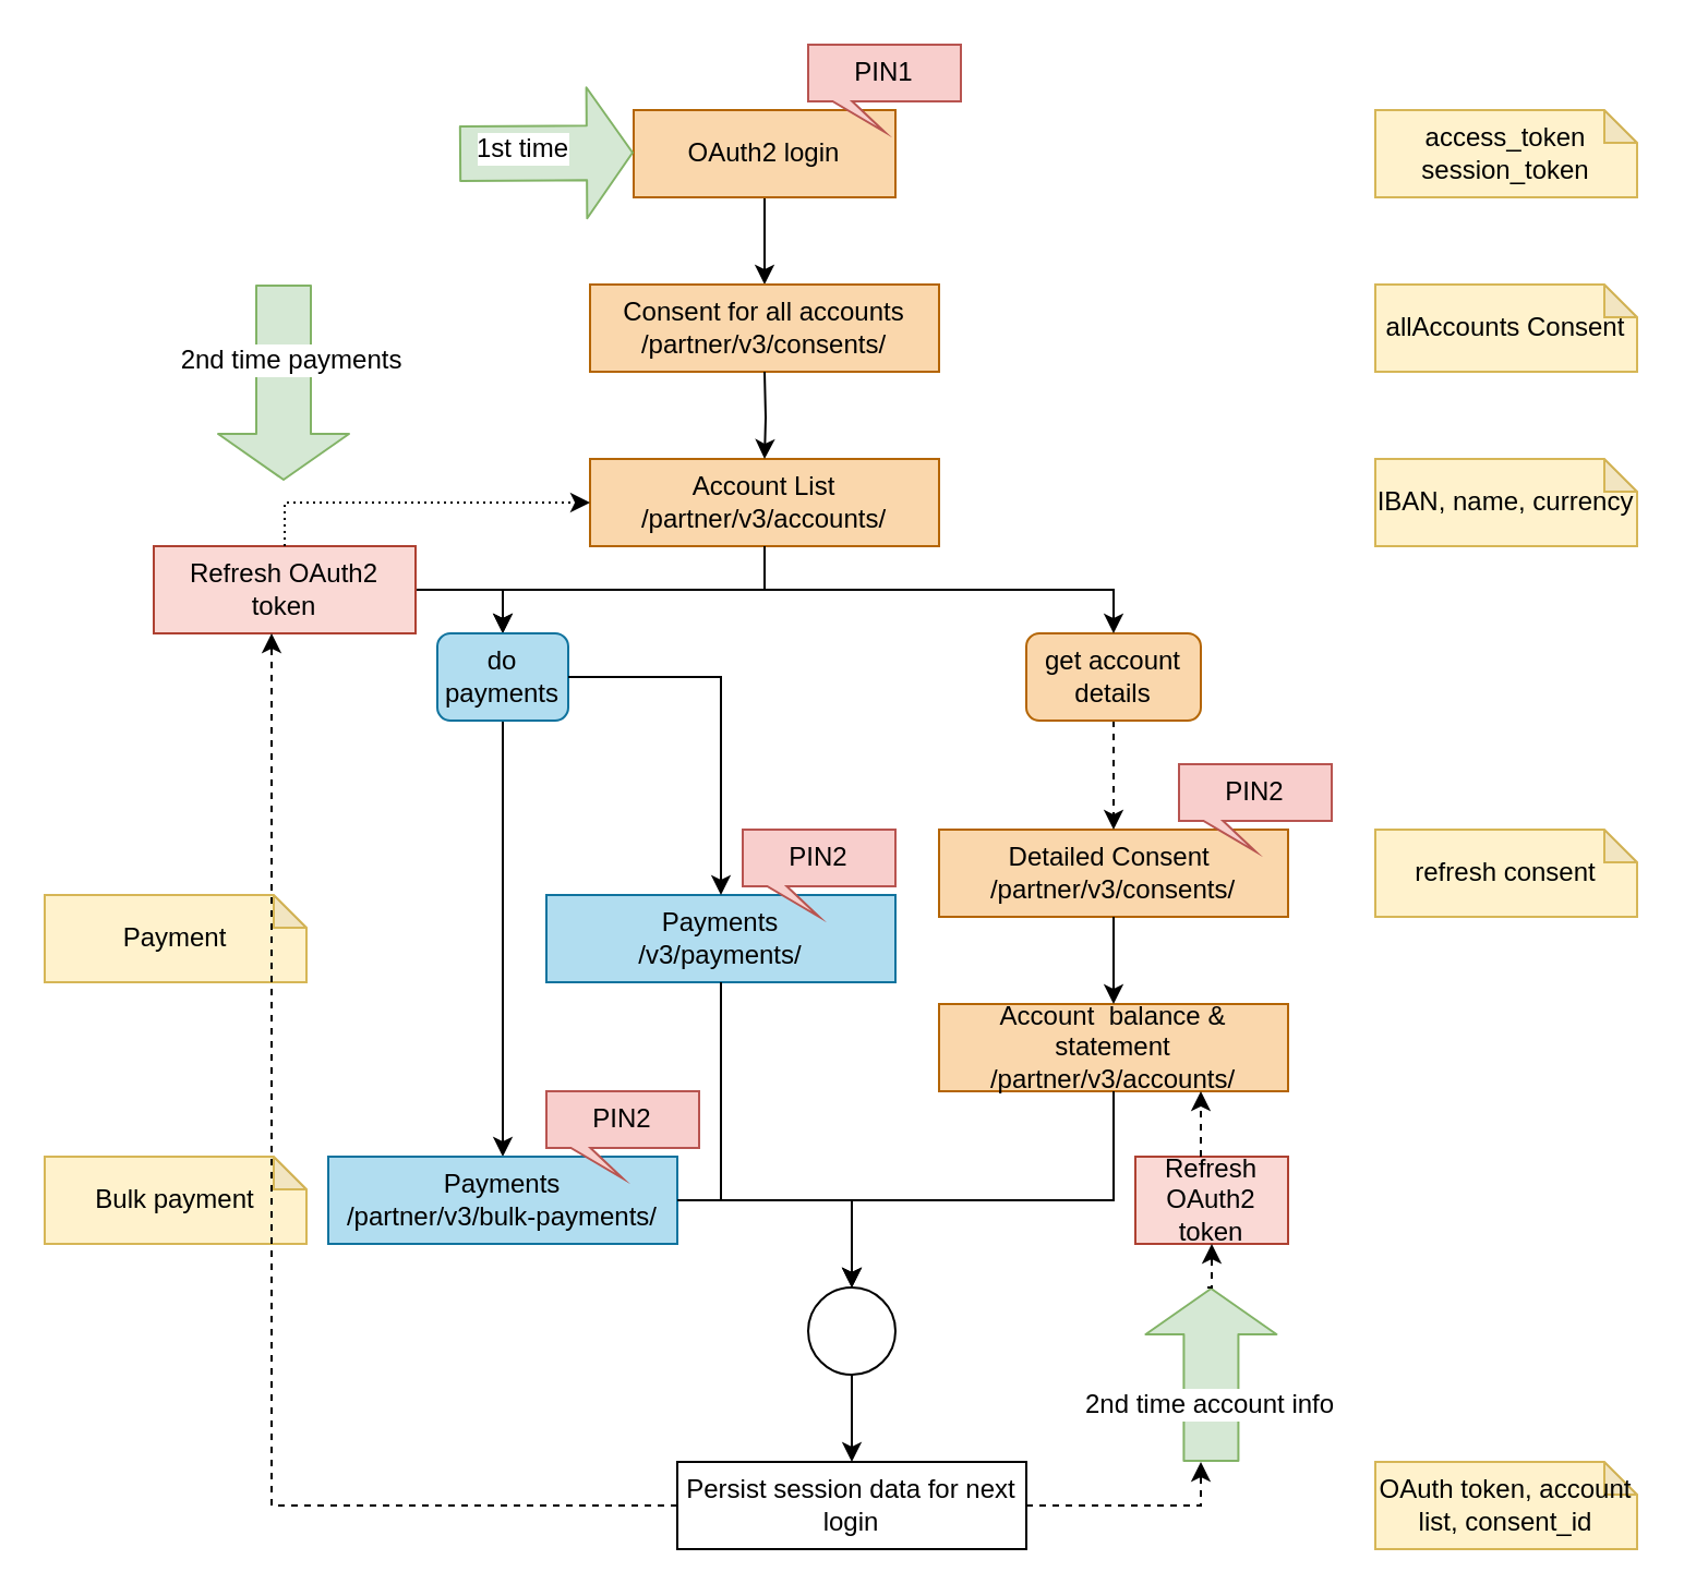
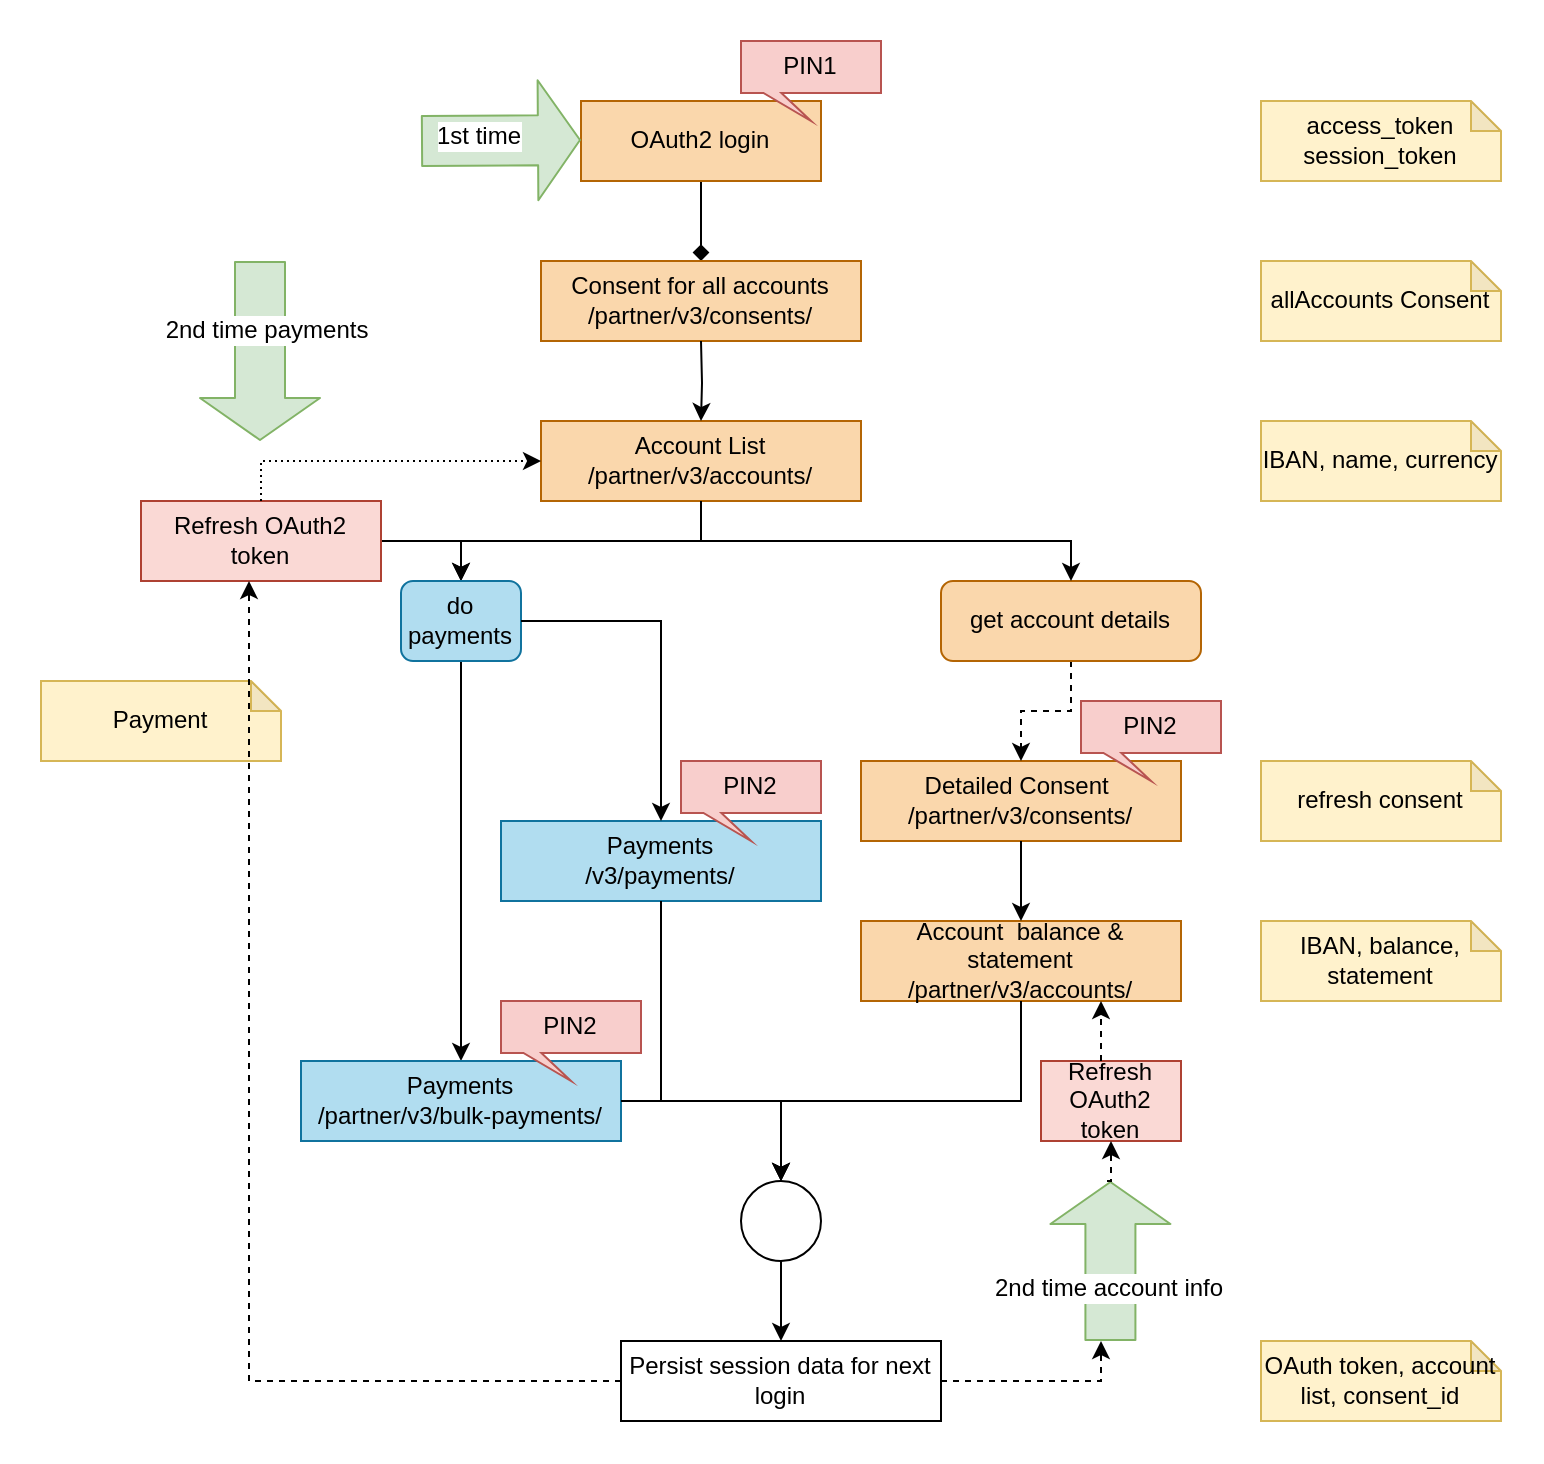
  <mxCell id="0" />
  <mxCell id="1" parent="0" />
- <mxCell id="2" style="edgeStyle=orthogonalEdgeStyle;rounded=0;orthogonalLoop=1;jettySize=auto;html=1;exitX=0.5;exitY=1;exitDx=0;exitDy=0;entryX=0.5;entryY=0;entryDx=0;entryDy=0;" parent="1" source="4" target="5" edge="1"><mxGeometry relative="1" as="geometry" /></mxCell>
+ <mxCell id="2" style="edgeStyle=orthogonalEdgeStyle;rounded=0;orthogonalLoop=1;jettySize=auto;html=1;exitX=0.5;exitY=1;exitDx=0;exitDy=0;entryX=0.5;entryY=0;entryDx=0;entryDy=0;endArrow=diamond;" parent="1" source="4" target="5" edge="1"><mxGeometry relative="1" as="geometry" /></mxCell>
  <mxCell id="3" style="edgeStyle=orthogonalEdgeStyle;rounded=0;orthogonalLoop=1;jettySize=auto;html=1;exitX=1;exitY=0.5;exitDx=0;exitDy=0;entryX=0.5;entryY=0;entryDx=0;entryDy=0;" parent="1" source="34" target="41" edge="1"><mxGeometry relative="1" as="geometry"><mxPoint x="350" y="270" as="targetPoint" /></mxGeometry></mxCell>
  <mxCell id="4" value="OAuth2 login&lt;br&gt;" style="rounded=0;whiteSpace=wrap;html=1;fillColor=#fad7ac;strokeColor=#b46504;" parent="1" vertex="1"><mxGeometry x="290" y="50" width="120" height="40" as="geometry" /></mxCell>
  <mxCell id="5" value="Consent for all accounts&lt;br&gt;/partner/v3/consents/" style="rounded=0;whiteSpace=wrap;html=1;fillColor=#fad7ac;strokeColor=#b46504;" parent="1" vertex="1"><mxGeometry x="270" y="130" width="160" height="40" as="geometry" /></mxCell>
  <mxCell id="6" value="access_token&lt;br&gt;session_token" style="shape=note;whiteSpace=wrap;html=1;backgroundOutline=1;darkOpacity=0.05;size=15;fillColor=#fff2cc;strokeColor=#d6b656;" parent="1" vertex="1"><mxGeometry x="630" y="50" width="120" height="40" as="geometry" /></mxCell>
  <mxCell id="7" value="Payments&lt;br&gt;/v3/payments/" style="rounded=0;whiteSpace=wrap;html=1;fillColor=#b1ddf0;strokeColor=#10739e;" parent="1" vertex="1"><mxGeometry x="250" y="410" width="160" height="40" as="geometry" /></mxCell>
  <mxCell id="8" value="Account &amp;nbsp;balance &amp;amp; statement&lt;br&gt;/partner/v3/accounts/" style="rounded=0;whiteSpace=wrap;html=1;fillColor=#fad7ac;strokeColor=#b46504;" parent="1" vertex="1"><mxGeometry x="430" y="460" width="160" height="40" as="geometry" /></mxCell>
  <mxCell id="9" value="Account List&lt;br&gt;/partner/v3/accounts/" style="rounded=0;whiteSpace=wrap;html=1;fillColor=#fad7ac;strokeColor=#b46504;" parent="1" vertex="1"><mxGeometry x="270" y="210" width="160" height="40" as="geometry" /></mxCell>
  <mxCell id="10" value="Detailed Consent&amp;nbsp;&lt;br&gt;/partner/v3/consents/" style="rounded=0;whiteSpace=wrap;html=1;fillColor=#fad7ac;strokeColor=#b46504;" parent="1" vertex="1"><mxGeometry x="430" y="380" width="160" height="40" as="geometry" /></mxCell>
  <mxCell id="11" style="edgeStyle=orthogonalEdgeStyle;rounded=0;orthogonalLoop=1;jettySize=auto;html=1;entryX=0.5;entryY=0;entryDx=0;entryDy=0;" parent="1" target="9" edge="1"><mxGeometry relative="1" as="geometry"><mxPoint x="350" y="170" as="sourcePoint" /><mxPoint x="360" y="140" as="targetPoint" /></mxGeometry></mxCell>
  <mxCell id="12" value="IBAN, name, currency" style="shape=note;whiteSpace=wrap;html=1;backgroundOutline=1;darkOpacity=0.05;size=15;fillColor=#fff2cc;strokeColor=#d6b656;" parent="1" vertex="1"><mxGeometry x="630" y="210" width="120" height="40" as="geometry" /></mxCell>
  <mxCell id="13" value="allAccounts Consent" style="shape=note;whiteSpace=wrap;html=1;backgroundOutline=1;darkOpacity=0.05;size=15;fillColor=#fff2cc;strokeColor=#d6b656;" parent="1" vertex="1"><mxGeometry x="630" y="130" width="120" height="40" as="geometry" /></mxCell>
  <mxCell id="14" value="refresh consent" style="shape=note;whiteSpace=wrap;html=1;backgroundOutline=1;darkOpacity=0.05;size=15;fillColor=#fff2cc;strokeColor=#d6b656;" parent="1" vertex="1"><mxGeometry x="630" y="380" width="120" height="40" as="geometry" /></mxCell>
+ <mxCell id="15" value="IBAN, balance, statement" style="shape=note;whiteSpace=wrap;html=1;backgroundOutline=1;darkOpacity=0.05;size=15;fillColor=#fff2cc;strokeColor=#d6b656;" parent="1" vertex="1"><mxGeometry x="630" y="460" width="120" height="40" as="geometry" /></mxCell>
  <mxCell id="16" style="edgeStyle=orthogonalEdgeStyle;rounded=0;orthogonalLoop=1;jettySize=auto;html=1;entryX=0.5;entryY=0;entryDx=0;entryDy=0;exitX=0.5;exitY=1;exitDx=0;exitDy=0;" parent="1" source="9" target="41" edge="1"><mxGeometry relative="1" as="geometry"><mxPoint x="360" y="180" as="sourcePoint" /><mxPoint x="360" y="220" as="targetPoint" /><Array as="points"><mxPoint x="350" y="270" /><mxPoint x="230" y="270" /></Array></mxGeometry></mxCell>
  <mxCell id="17" style="edgeStyle=orthogonalEdgeStyle;rounded=0;orthogonalLoop=1;jettySize=auto;html=1;entryX=0.5;entryY=0;entryDx=0;entryDy=0;exitX=0.5;exitY=1;exitDx=0;exitDy=0;" parent="1" target="21" edge="1" source="41"><mxGeometry relative="1" as="geometry"><mxPoint x="350" y="250" as="sourcePoint" /><mxPoint x="480" y="510" as="targetPoint" /></mxGeometry></mxCell>
  <mxCell id="18" style="edgeStyle=orthogonalEdgeStyle;rounded=0;orthogonalLoop=1;jettySize=auto;html=1;entryX=0.5;entryY=0;entryDx=0;entryDy=0;exitX=0.5;exitY=1;exitDx=0;exitDy=0;" parent="1" source="10" target="8" edge="1"><mxGeometry relative="1" as="geometry"><mxPoint x="380" y="200" as="sourcePoint" /><mxPoint x="380" y="240" as="targetPoint" /></mxGeometry></mxCell>
  <mxCell id="19" style="edgeStyle=orthogonalEdgeStyle;rounded=0;orthogonalLoop=1;jettySize=auto;html=1;entryX=0.5;entryY=0;entryDx=0;entryDy=0;exitX=0.5;exitY=1;exitDx=0;exitDy=0;dashed=1;" parent="1" source="43" target="10" edge="1"><mxGeometry relative="1" as="geometry"><mxPoint x="390" y="210" as="sourcePoint" /><mxPoint x="390" y="250" as="targetPoint" /></mxGeometry></mxCell>
- <mxCell id="20" value="Payment" style="shape=note;whiteSpace=wrap;html=1;backgroundOutline=1;darkOpacity=0.05;size=15;fillColor=#fff2cc;strokeColor=#d6b656;" parent="1" vertex="1"><mxGeometry x="20" y="410" width="120" height="40" as="geometry" /></mxCell>
+ <mxCell id="20" value="Payment" style="shape=note;whiteSpace=wrap;html=1;backgroundOutline=1;darkOpacity=0.05;size=15;fillColor=#fff2cc;strokeColor=#d6b656;" parent="1" vertex="1"><mxGeometry x="20" y="340" width="120" height="40" as="geometry" /></mxCell>
  <mxCell id="21" value="Payments&lt;br&gt;/partner/v3/bulk-payments/" style="rounded=0;whiteSpace=wrap;html=1;fillColor=#b1ddf0;strokeColor=#10739e;" parent="1" vertex="1"><mxGeometry x="150" y="530" width="160" height="40" as="geometry" /></mxCell>
- <mxCell id="22" value="Bulk payment" style="shape=note;whiteSpace=wrap;html=1;backgroundOutline=1;darkOpacity=0.05;size=15;fillColor=#fff2cc;strokeColor=#d6b656;" parent="1" vertex="1"><mxGeometry x="20" y="530" width="120" height="40" as="geometry" /></mxCell>
  <mxCell id="23" value="" style="shape=flexArrow;endArrow=classic;html=1;endWidth=34;endSize=6.67;width=25;fillColor=#d5e8d4;strokeColor=#82b366;" parent="1" edge="1"><mxGeometry width="50" height="50" relative="1" as="geometry"><mxPoint x="210" y="70" as="sourcePoint" /><mxPoint x="290" y="69.5" as="targetPoint" /></mxGeometry></mxCell>
  <mxCell id="24" value="1st time" style="text;html=1;align=center;verticalAlign=middle;resizable=0;points=[];labelBackgroundColor=#ffffff;" parent="23" vertex="1" connectable="0"><mxGeometry x="-0.283" y="2" relative="1" as="geometry"><mxPoint as="offset" /></mxGeometry></mxCell>
  <mxCell id="25" value="" style="shape=flexArrow;endArrow=classic;html=1;endWidth=34;endSize=6.67;width=25;fillColor=#d5e8d4;strokeColor=#82b366;" parent="1" edge="1"><mxGeometry width="50" height="50" relative="1" as="geometry"><mxPoint x="129.5" y="130" as="sourcePoint" /><mxPoint x="129.5" y="220" as="targetPoint" /></mxGeometry></mxCell>
  <mxCell id="26" value="2nd time payments" style="text;html=1;align=center;verticalAlign=middle;resizable=0;points=[];labelBackgroundColor=#ffffff;" parent="25" vertex="1" connectable="0"><mxGeometry x="-0.283" y="2" relative="1" as="geometry"><mxPoint x="1.01" y="2.18" as="offset" /></mxGeometry></mxCell>
  <mxCell id="27" value="" style="ellipse;whiteSpace=wrap;html=1;aspect=fixed;" parent="1" vertex="1"><mxGeometry x="370" y="590" width="40" height="40" as="geometry" /></mxCell>
  <mxCell id="28" style="edgeStyle=orthogonalEdgeStyle;rounded=0;orthogonalLoop=1;jettySize=auto;html=1;entryX=0.5;entryY=0;entryDx=0;entryDy=0;exitX=0.5;exitY=1;exitDx=0;exitDy=0;" parent="1" source="8" target="27" edge="1"><mxGeometry relative="1" as="geometry"><mxPoint x="360" y="260" as="sourcePoint" /><mxPoint x="240" y="540" as="targetPoint" /><Array as="points"><mxPoint x="510" y="550" /><mxPoint x="390" y="550" /></Array></mxGeometry></mxCell>
  <mxCell id="29" style="edgeStyle=orthogonalEdgeStyle;rounded=0;orthogonalLoop=1;jettySize=auto;html=1;entryX=0.5;entryY=0;entryDx=0;entryDy=0;exitX=0.5;exitY=1;exitDx=0;exitDy=0;" parent="1" source="7" target="27" edge="1"><mxGeometry relative="1" as="geometry"><mxPoint x="480" y="420" as="sourcePoint" /><mxPoint x="480" y="580" as="targetPoint" /><Array as="points"><mxPoint x="350" y="550" /><mxPoint x="470" y="550" /></Array></mxGeometry></mxCell>
  <mxCell id="30" style="edgeStyle=orthogonalEdgeStyle;rounded=0;orthogonalLoop=1;jettySize=auto;html=1;exitX=1;exitY=0.5;exitDx=0;exitDy=0;entryX=0.5;entryY=0;entryDx=0;entryDy=0;" parent="1" source="21" edge="1" target="27"><mxGeometry relative="1" as="geometry"><mxPoint x="360" y="500" as="sourcePoint" /><mxPoint x="470" y="590" as="targetPoint" /></mxGeometry></mxCell>
  <mxCell id="31" value="Persist session data for next login" style="rounded=0;whiteSpace=wrap;html=1;" parent="1" vertex="1"><mxGeometry x="310" y="670" width="160" height="40" as="geometry" /></mxCell>
  <mxCell id="32" style="edgeStyle=orthogonalEdgeStyle;rounded=0;orthogonalLoop=1;jettySize=auto;html=1;exitX=0.5;exitY=1;exitDx=0;exitDy=0;entryX=0.5;entryY=0;entryDx=0;entryDy=0;" parent="1" source="27" target="31" edge="1"><mxGeometry relative="1" as="geometry"><mxPoint x="320" y="560" as="sourcePoint" /><mxPoint x="480" y="600" as="targetPoint" /></mxGeometry></mxCell>
  <mxCell id="33" value="OAuth token, account list, consent_id" style="shape=note;whiteSpace=wrap;html=1;backgroundOutline=1;darkOpacity=0.05;size=15;fillColor=#fff2cc;strokeColor=#d6b656;" parent="1" vertex="1"><mxGeometry x="630" y="670" width="120" height="40" as="geometry" /></mxCell>
  <mxCell id="34" value="Refresh OAuth2 token" style="rounded=0;whiteSpace=wrap;html=1;fillColor=#fad9d5;strokeColor=#ae4132;" parent="1" vertex="1"><mxGeometry x="70" y="250" width="120" height="40" as="geometry" /></mxCell>
  <mxCell id="35" value="PIN1" style="shape=callout;whiteSpace=wrap;html=1;perimeter=calloutPerimeter;base=9;size=14;position=0.16;fillColor=#f8cecc;strokeColor=#b85450;" parent="1" vertex="1"><mxGeometry x="370" y="20" width="70" height="40" as="geometry" /></mxCell>
  <mxCell id="36" value="PIN2" style="shape=callout;whiteSpace=wrap;html=1;perimeter=calloutPerimeter;base=9;size=14;position=0.16;fillColor=#f8cecc;strokeColor=#b85450;" parent="1" vertex="1"><mxGeometry x="540" y="350" width="70" height="40" as="geometry" /></mxCell>
  <mxCell id="37" value="PIN2" style="shape=callout;whiteSpace=wrap;html=1;perimeter=calloutPerimeter;base=9;size=14;position=0.16;fillColor=#f8cecc;strokeColor=#b85450;" parent="1" vertex="1"><mxGeometry x="340" y="380" width="70" height="40" as="geometry" /></mxCell>
  <mxCell id="38" value="PIN2" style="shape=callout;whiteSpace=wrap;html=1;perimeter=calloutPerimeter;base=9;size=14;position=0.16;fillColor=#f8cecc;strokeColor=#b85450;" parent="1" vertex="1"><mxGeometry x="250" y="500" width="70" height="40" as="geometry" /></mxCell>
  <mxCell id="39" style="edgeStyle=orthogonalEdgeStyle;rounded=0;orthogonalLoop=1;jettySize=auto;html=1;entryX=0.45;entryY=1;entryDx=0;entryDy=0;exitX=0;exitY=0.5;exitDx=0;exitDy=0;entryPerimeter=0;dashed=1;" parent="1" source="31" target="34" edge="1"><mxGeometry relative="1" as="geometry"><mxPoint x="360" y="260" as="sourcePoint" /><mxPoint x="240" y="540" as="targetPoint" /></mxGeometry></mxCell>
  <mxCell id="40" style="edgeStyle=orthogonalEdgeStyle;rounded=0;orthogonalLoop=1;jettySize=auto;html=1;exitX=0.5;exitY=0;exitDx=0;exitDy=0;dashed=1;dashPattern=1 2;" edge="1" parent="1" source="34"><mxGeometry relative="1" as="geometry"><mxPoint x="270" y="230" as="targetPoint" /><mxPoint x="200" y="280" as="sourcePoint" /><Array as="points"><mxPoint x="130" y="230" /></Array></mxGeometry></mxCell>
  <mxCell id="41" value="do payments" style="rounded=1;whiteSpace=wrap;html=1;fillColor=#b1ddf0;strokeColor=#10739e;" vertex="1" parent="1"><mxGeometry x="200" y="290" width="60" height="40" as="geometry" /></mxCell>
  <mxCell id="42" style="edgeStyle=orthogonalEdgeStyle;rounded=0;orthogonalLoop=1;jettySize=auto;html=1;exitX=1;exitY=0.5;exitDx=0;exitDy=0;" edge="1" parent="1" source="41" target="7"><mxGeometry relative="1" as="geometry"><mxPoint x="240" y="340" as="sourcePoint" /><mxPoint x="240" y="540" as="targetPoint" /></mxGeometry></mxCell>
- <mxCell id="43" value="get account details" style="rounded=1;whiteSpace=wrap;html=1;fillColor=#fad7ac;strokeColor=#b46504;" vertex="1" parent="1"><mxGeometry x="470" y="290" width="80" height="40" as="geometry" /></mxCell>
+ <mxCell id="43" value="get account details" style="rounded=1;whiteSpace=wrap;html=1;fillColor=#fad7ac;strokeColor=#b46504;" vertex="1" parent="1"><mxGeometry x="470" y="290" width="130" height="40" as="geometry" /></mxCell>
  <mxCell id="44" style="edgeStyle=orthogonalEdgeStyle;rounded=0;orthogonalLoop=1;jettySize=auto;html=1;entryX=0.5;entryY=0;entryDx=0;entryDy=0;exitX=0.5;exitY=1;exitDx=0;exitDy=0;" edge="1" parent="1" source="9" target="43"><mxGeometry relative="1" as="geometry"><mxPoint x="350" y="250" as="sourcePoint" /><mxPoint x="510" y="380" as="targetPoint" /></mxGeometry></mxCell>
  <mxCell id="45" value="" style="shape=flexArrow;endArrow=classic;html=1;endWidth=34;endSize=6.67;width=25;fillColor=#d5e8d4;strokeColor=#82b366;" edge="1" parent="1"><mxGeometry width="50" height="50" relative="1" as="geometry"><mxPoint x="554.71" y="670" as="sourcePoint" /><mxPoint x="554.71" y="590" as="targetPoint" /></mxGeometry></mxCell>
  <mxCell id="46" value="2nd time account info" style="text;html=1;align=center;verticalAlign=middle;resizable=0;points=[];labelBackgroundColor=#ffffff;" vertex="1" connectable="0" parent="45"><mxGeometry x="-0.283" y="2" relative="1" as="geometry"><mxPoint x="1.01" y="2.18" as="offset" /></mxGeometry></mxCell>
  <mxCell id="47" style="edgeStyle=orthogonalEdgeStyle;rounded=0;orthogonalLoop=1;jettySize=auto;html=1;exitX=1;exitY=0.5;exitDx=0;exitDy=0;dashed=1;" edge="1" parent="1" source="31"><mxGeometry relative="1" as="geometry"><mxPoint x="320" y="680" as="sourcePoint" /><mxPoint x="550" y="670" as="targetPoint" /><Array as="points"><mxPoint x="550" y="690" /></Array></mxGeometry></mxCell>
  <mxCell id="48" value="Refresh OAuth2 token" style="rounded=0;whiteSpace=wrap;html=1;fillColor=#fad9d5;strokeColor=#ae4132;" vertex="1" parent="1"><mxGeometry x="520" y="530" width="70" height="40" as="geometry" /></mxCell>
  <mxCell id="49" style="edgeStyle=orthogonalEdgeStyle;rounded=0;orthogonalLoop=1;jettySize=auto;html=1;dashed=1;entryX=0.5;entryY=1;entryDx=0;entryDy=0;" edge="1" parent="1" target="48"><mxGeometry relative="1" as="geometry"><mxPoint x="553" y="590" as="sourcePoint" /><mxPoint x="570" y="670" as="targetPoint" /></mxGeometry></mxCell>
  <mxCell id="50" style="edgeStyle=orthogonalEdgeStyle;rounded=0;orthogonalLoop=1;jettySize=auto;html=1;dashed=1;entryX=0.75;entryY=1;entryDx=0;entryDy=0;" edge="1" parent="1" target="8"><mxGeometry relative="1" as="geometry"><mxPoint x="550" y="530" as="sourcePoint" /><mxPoint x="562.5" y="580" as="targetPoint" /></mxGeometry></mxCell>
